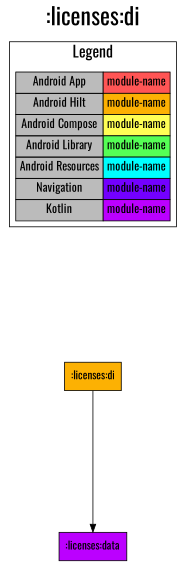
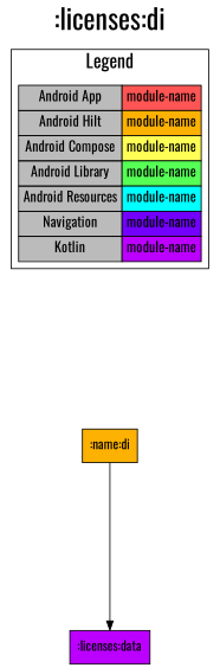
  digraph {
    fontsize=30
    label=":licenses:di"
    labelloc=t
    rankdir=TB
    ranksep=2.5
    fontname=Oswald
    node [shape=box style=filled fontname=Oswald]
    edge [dir=forward fontname=Oswald]
-   ":licenses:di" [fillcolor="#FCB103"]
+   ":licenses:di" [fillcolor="#FCB103" label=":name:di"]
    n2 [fillcolor="#bbbbbb" fontsize=15 label=< <TABLE BORDER="0" CELLBORDER="1" CELLSPACING="0" CELLPADDING="4"> <TR><TD>Android App</TD><TD BGCOLOR="#FF5555">module-name</TD></TR> <TR><TD>Android Hilt</TD><TD BGCOLOR="#FCB103">module-name</TD></TR> <TR><TD>Android Compose</TD><TD BGCOLOR="#FFFF55">module-name</TD></TR> <TR><TD>Android Library</TD><TD BGCOLOR="#55FF55">module-name</TD></TR> <TR><TD>Android Resources</TD><TD BGCOLOR="#00FFFF">module-name</TD></TR> <TR><TD>Navigation</TD><TD BGCOLOR="#7300FF">module-name</TD></TR> <TR><TD>Kotlin</TD><TD BGCOLOR="#BB00FF">module-name</TD></TR> </TABLE> > margin=0 shape=none]
    ":licenses:data" [fillcolor="#BB00FF"]
    subgraph sub_1 {
      rank=same
      ":licenses:di"
    }
    subgraph cluster_2 {
      fontsize=20
      label=Legend
      n2
    }
    ":licenses:di" -> ":licenses:data"
    n2 -> ":licenses:di" [style=invis]
  }
